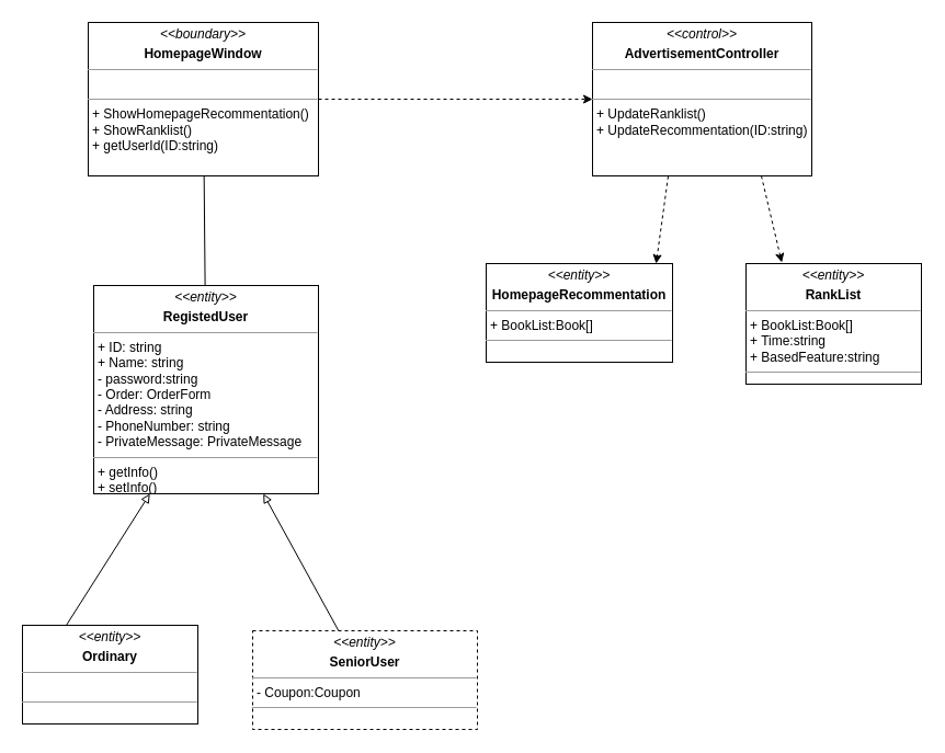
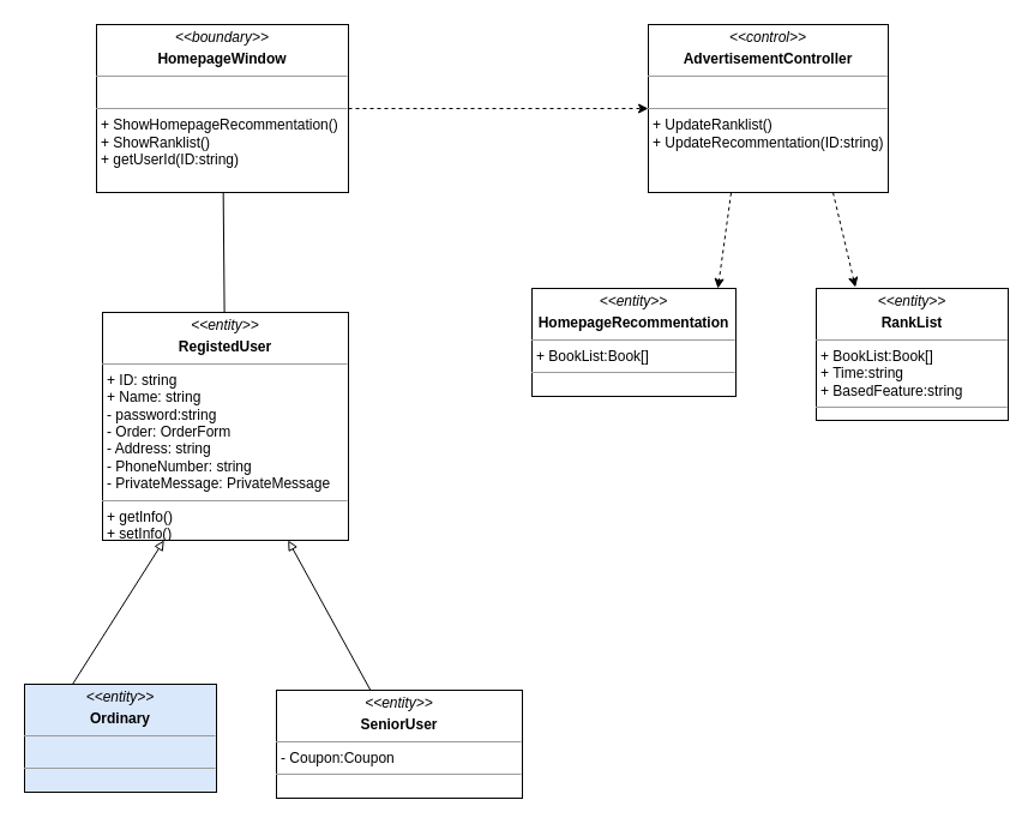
  <mxCell id="0" />
  <mxCell id="1" parent="0" />
  <mxCell id="2" style="edgeStyle=none;rounded=0;orthogonalLoop=1;jettySize=auto;html=1;endArrow=classic;endFill=1;exitX=0.345;exitY=1.002;exitDx=0;exitDy=0;exitPerimeter=0;dashed=1;" parent="1" source="4" edge="1"><mxGeometry relative="1" as="geometry"><mxPoint x="598" y="240" as="targetPoint" /></mxGeometry></mxCell>
  <mxCell id="3" style="edgeStyle=none;rounded=0;orthogonalLoop=1;jettySize=auto;html=1;endArrow=classic;endFill=1;dashed=1;entryX=0.204;entryY=-0.009;entryDx=0;entryDy=0;entryPerimeter=0;" parent="1" target="8" edge="1"><mxGeometry relative="1" as="geometry"><mxPoint x="694" y="160" as="sourcePoint" /><mxPoint x="694" y="250" as="targetPoint" /></mxGeometry></mxCell>
  <mxCell id="4" value="&lt;p style=&quot;margin: 0px ; margin-top: 4px ; text-align: center&quot;&gt;&lt;i&gt;&amp;lt;&amp;lt;control&amp;gt;&amp;gt;&lt;/i&gt;&lt;b&gt;&lt;br&gt;&lt;/b&gt;&lt;/p&gt;&lt;p style=&quot;margin: 0px ; margin-top: 4px ; text-align: center&quot;&gt;&lt;b&gt;AdvertisementController&lt;/b&gt;&lt;/p&gt;&lt;hr size=&quot;1&quot;&gt;&lt;p style=&quot;margin: 0px ; margin-left: 4px&quot;&gt;&lt;br&gt;&lt;/p&gt;&lt;hr size=&quot;1&quot;&gt;&lt;p style=&quot;margin: 0px ; margin-left: 4px&quot;&gt;+ UpdateRanklist()&lt;/p&gt;&lt;p style=&quot;margin: 0px ; margin-left: 4px&quot;&gt;+ UpdateRecommentation(ID:string)&lt;br&gt;&lt;/p&gt;&lt;p style=&quot;margin: 0px ; margin-left: 4px&quot;&gt;&lt;br&gt;&lt;/p&gt;" style="verticalAlign=top;align=left;overflow=fill;fontSize=12;fontFamily=Helvetica;html=1;" parent="1" vertex="1"><mxGeometry x="540" y="20" width="200" height="140" as="geometry" /></mxCell>
  <mxCell id="5" style="rounded=0;orthogonalLoop=1;jettySize=auto;html=1;endArrow=classic;endFill=1;dashed=1;" parent="1" source="6" target="4" edge="1"><mxGeometry relative="1" as="geometry" /></mxCell>
  <mxCell id="6" value="&lt;p style=&quot;margin: 0px ; margin-top: 4px ; text-align: center&quot;&gt;&lt;i&gt;&amp;lt;&amp;lt;boundary&amp;gt;&amp;gt;&lt;/i&gt;&lt;b&gt;&lt;br&gt;&lt;/b&gt;&lt;/p&gt;&lt;p style=&quot;margin: 0px ; margin-top: 4px ; text-align: center&quot;&gt;&lt;b&gt;HomepageWindow&lt;/b&gt;&lt;/p&gt;&lt;hr size=&quot;1&quot;&gt;&lt;p style=&quot;margin: 0px ; margin-left: 4px&quot;&gt;&lt;br&gt;&lt;/p&gt;&lt;hr size=&quot;1&quot;&gt;&lt;p style=&quot;margin: 0px ; margin-left: 4px&quot;&gt;+ ShowHomepageRecommentation()&lt;/p&gt;&lt;p style=&quot;margin: 0px ; margin-left: 4px&quot;&gt;+ ShowRanklist()&lt;/p&gt;&lt;p style=&quot;margin: 0px ; margin-left: 4px&quot;&gt;+ getUserId(ID:string)&lt;/p&gt;" style="verticalAlign=top;align=left;overflow=fill;fontSize=12;fontFamily=Helvetica;html=1;" parent="1" vertex="1"><mxGeometry x="80" y="20" width="210" height="140" as="geometry" /></mxCell>
  <mxCell id="7" value="&lt;p style=&quot;margin: 0px ; margin-top: 4px ; text-align: center&quot;&gt;&lt;i&gt;&amp;lt;&amp;lt;entity&amp;gt;&amp;gt;&lt;/i&gt;&lt;b&gt;&lt;br&gt;&lt;/b&gt;&lt;/p&gt;&lt;p style=&quot;margin: 0px ; margin-top: 4px ; text-align: center&quot;&gt;&lt;b&gt;HomepageRecommentation&lt;/b&gt;&lt;/p&gt;&lt;hr size=&quot;1&quot;&gt;&lt;p style=&quot;margin: 0px ; margin-left: 4px&quot;&gt;+ BookList:Book[]&amp;nbsp;&lt;/p&gt;&lt;hr size=&quot;1&quot;&gt;&lt;p style=&quot;margin: 0px ; margin-left: 4px&quot;&gt;&lt;br&gt;&lt;/p&gt;" style="verticalAlign=top;align=left;overflow=fill;fontSize=12;fontFamily=Helvetica;html=1;" parent="1" vertex="1"><mxGeometry x="443" y="240" width="170" height="90" as="geometry" /></mxCell>
  <mxCell id="8" value="&lt;p style=&quot;margin: 0px ; margin-top: 4px ; text-align: center&quot;&gt;&lt;i&gt;&amp;lt;&amp;lt;entity&amp;gt;&amp;gt;&lt;/i&gt;&lt;b&gt;&lt;br&gt;&lt;/b&gt;&lt;/p&gt;&lt;p style=&quot;margin: 0px ; margin-top: 4px ; text-align: center&quot;&gt;&lt;b&gt;RankList&lt;/b&gt;&lt;/p&gt;&lt;hr size=&quot;1&quot;&gt;&lt;p style=&quot;margin: 0px ; margin-left: 4px&quot;&gt;+ BookList:Book[]&lt;/p&gt;&lt;p style=&quot;margin: 0px ; margin-left: 4px&quot;&gt;+ Time:string&lt;/p&gt;&lt;p style=&quot;margin: 0px ; margin-left: 4px&quot;&gt;+ BasedFeature:string&lt;/p&gt;&lt;hr size=&quot;1&quot;&gt;&lt;p style=&quot;margin: 0px ; margin-left: 4px&quot;&gt;&lt;br&gt;&lt;/p&gt;" style="verticalAlign=top;align=left;overflow=fill;fontSize=12;fontFamily=Helvetica;html=1;" parent="1" vertex="1"><mxGeometry x="680" y="240" width="160" height="110" as="geometry" /></mxCell>
  <mxCell id="9" style="edgeStyle=none;rounded=0;orthogonalLoop=1;jettySize=auto;html=1;entryX=0.383;entryY=0.003;entryDx=0;entryDy=0;entryPerimeter=0;endArrow=none;endFill=0;startArrow=block;startFill=0;" parent="1" source="12" target="13" edge="1"><mxGeometry relative="1" as="geometry" /></mxCell>
  <mxCell id="10" style="edgeStyle=none;rounded=0;orthogonalLoop=1;jettySize=auto;html=1;exitX=0.25;exitY=1;exitDx=0;exitDy=0;startArrow=block;startFill=0;endArrow=none;endFill=0;" parent="1" source="12" edge="1"><mxGeometry relative="1" as="geometry"><mxPoint x="60" y="570" as="targetPoint" /></mxGeometry></mxCell>
  <mxCell id="11" style="rounded=0;orthogonalLoop=1;jettySize=auto;html=1;endArrow=none;endFill=0;" parent="1" source="12" target="6" edge="1"><mxGeometry relative="1" as="geometry" /></mxCell>
  <mxCell id="12" value="&lt;p style=&quot;margin: 0px ; margin-top: 4px ; text-align: center&quot;&gt;&lt;i&gt;&amp;lt;&amp;lt;entity&amp;gt;&amp;gt;&lt;/i&gt;&lt;b&gt;&lt;br&gt;&lt;/b&gt;&lt;/p&gt;&lt;p style=&quot;margin: 0px ; margin-top: 4px ; text-align: center&quot;&gt;&lt;b&gt;RegistedUser&lt;/b&gt;&lt;/p&gt;&lt;hr size=&quot;1&quot;&gt;&lt;p style=&quot;margin: 0px ; margin-left: 4px&quot;&gt;+ ID: string&lt;br&gt;&lt;/p&gt;&lt;p style=&quot;margin: 0px ; margin-left: 4px&quot;&gt;&lt;span&gt;+ Name: string&lt;/span&gt;&lt;br&gt;&lt;/p&gt;&lt;p style=&quot;margin: 0px ; margin-left: 4px&quot;&gt;&lt;span&gt;- password:string&lt;/span&gt;&lt;/p&gt;&lt;p style=&quot;margin: 0px ; margin-left: 4px&quot;&gt;- Order: OrderForm&lt;br&gt;&lt;/p&gt;&lt;p style=&quot;margin: 0px ; margin-left: 4px&quot;&gt;- Address: string&lt;br&gt;&lt;/p&gt;&lt;p style=&quot;margin: 0px ; margin-left: 4px&quot;&gt;- PhoneNumber: string&lt;br&gt;&lt;/p&gt;&lt;p style=&quot;margin: 0px ; margin-left: 4px&quot;&gt;- PrivateMessage: PrivateMessage&lt;br&gt;&lt;/p&gt;&lt;hr size=&quot;1&quot;&gt;&lt;p style=&quot;margin: 0px ; margin-left: 4px&quot;&gt;+ getInfo()&lt;/p&gt;&lt;p style=&quot;margin: 0px ; margin-left: 4px&quot;&gt;+ setInfo()&lt;/p&gt;" style="verticalAlign=top;align=left;overflow=fill;fontSize=12;fontFamily=Helvetica;html=1;" parent="1" vertex="1"><mxGeometry x="85" y="260" width="205" height="190" as="geometry" /></mxCell>
- <mxCell id="13" value="&lt;p style=&quot;margin: 0px ; margin-top: 4px ; text-align: center&quot;&gt;&lt;i&gt;&amp;lt;&amp;lt;entity&amp;gt;&amp;gt;&lt;/i&gt;&lt;b&gt;&lt;br&gt;&lt;/b&gt;&lt;/p&gt;&lt;p style=&quot;margin: 0px ; margin-top: 4px ; text-align: center&quot;&gt;&lt;b&gt;SeniorUser&lt;/b&gt;&lt;/p&gt;&lt;hr size=&quot;1&quot;&gt;&lt;p style=&quot;margin: 0px ; margin-left: 4px&quot;&gt;- Coupon:Coupon&lt;/p&gt;&lt;hr size=&quot;1&quot;&gt;&lt;p style=&quot;margin: 0px ; margin-left: 4px&quot;&gt;&lt;br&gt;&lt;/p&gt;" style="verticalAlign=top;align=left;overflow=fill;fontSize=12;fontFamily=Helvetica;html=1;dashed=1;" parent="1" vertex="1"><mxGeometry x="230" y="575" width="205" height="90" as="geometry" /></mxCell>
- <mxCell id="14" value="&lt;p style=&quot;margin: 0px ; margin-top: 4px ; text-align: center&quot;&gt;&lt;i&gt;&amp;lt;&amp;lt;entity&amp;gt;&amp;gt;&lt;/i&gt;&lt;b&gt;&lt;br&gt;&lt;/b&gt;&lt;/p&gt;&lt;p style=&quot;margin: 0px ; margin-top: 4px ; text-align: center&quot;&gt;&lt;b&gt;Ordinary&lt;/b&gt;&lt;/p&gt;&lt;hr size=&quot;1&quot;&gt;&lt;p style=&quot;margin: 0px ; margin-left: 4px&quot;&gt;&lt;br&gt;&lt;/p&gt;&lt;hr size=&quot;1&quot;&gt;&lt;p style=&quot;margin: 0px ; margin-left: 4px&quot;&gt;&lt;br&gt;&lt;/p&gt;" style="verticalAlign=top;align=left;overflow=fill;fontSize=12;fontFamily=Helvetica;html=1;" parent="1" vertex="1"><mxGeometry x="20" y="570" width="160" height="90" as="geometry" /></mxCell>
+ <mxCell id="13" value="&lt;p style=&quot;margin: 0px ; margin-top: 4px ; text-align: center&quot;&gt;&lt;i&gt;&amp;lt;&amp;lt;entity&amp;gt;&amp;gt;&lt;/i&gt;&lt;b&gt;&lt;br&gt;&lt;/b&gt;&lt;/p&gt;&lt;p style=&quot;margin: 0px ; margin-top: 4px ; text-align: center&quot;&gt;&lt;b&gt;SeniorUser&lt;/b&gt;&lt;/p&gt;&lt;hr size=&quot;1&quot;&gt;&lt;p style=&quot;margin: 0px ; margin-left: 4px&quot;&gt;- Coupon:Coupon&lt;/p&gt;&lt;hr size=&quot;1&quot;&gt;&lt;p style=&quot;margin: 0px ; margin-left: 4px&quot;&gt;&lt;br&gt;&lt;/p&gt;" style="verticalAlign=top;align=left;overflow=fill;fontSize=12;fontFamily=Helvetica;html=1;" parent="1" vertex="1"><mxGeometry x="230" y="575" width="205" height="90" as="geometry" /></mxCell>
+ <mxCell id="14" value="&lt;p style=&quot;margin: 0px ; margin-top: 4px ; text-align: center&quot;&gt;&lt;i&gt;&amp;lt;&amp;lt;entity&amp;gt;&amp;gt;&lt;/i&gt;&lt;b&gt;&lt;br&gt;&lt;/b&gt;&lt;/p&gt;&lt;p style=&quot;margin: 0px ; margin-top: 4px ; text-align: center&quot;&gt;&lt;b&gt;Ordinary&lt;/b&gt;&lt;/p&gt;&lt;hr size=&quot;1&quot;&gt;&lt;p style=&quot;margin: 0px ; margin-left: 4px&quot;&gt;&lt;br&gt;&lt;/p&gt;&lt;hr size=&quot;1&quot;&gt;&lt;p style=&quot;margin: 0px ; margin-left: 4px&quot;&gt;&lt;br&gt;&lt;/p&gt;" style="verticalAlign=top;align=left;overflow=fill;fontSize=12;fontFamily=Helvetica;html=1;fillColor=#dae8fc;" parent="1" vertex="1"><mxGeometry x="20" y="570" width="160" height="90" as="geometry" /></mxCell>
